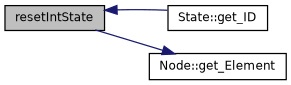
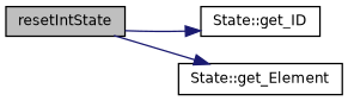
  digraph {
    rankdir=LR
    node [color=black fillcolor=white fontname=Helvetica fontsize=10 shape=record style=filled]
    edge [color=midnightblue fontname=Helvetica fontsize=10 labelfontname=Helvetica labelfontsize=10 style=solid]
    n1 [fillcolor=grey75 fontcolor=black height=0.2 label=resetIntState width=0.4]
    n2 [height=0.2 label="State::get_ID" width=0.4]
-   n3 [height=0.2 label="Node::get_Element" width=0.4]
-   n2 -> n1
+   n3 [height=0.2 label="State::get_Element" width=0.4]
+   n1 -> n2
    n1 -> n3
  }
